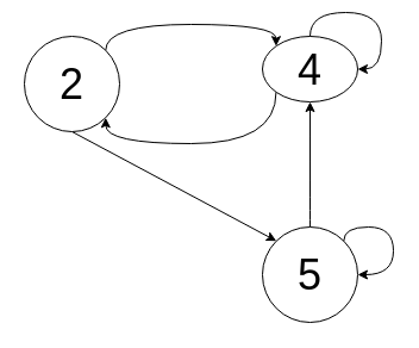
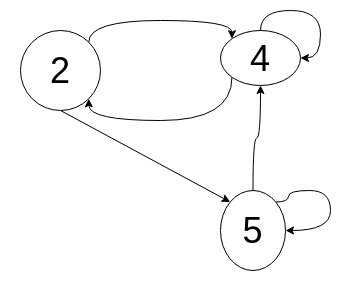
  <mxCell id="0" />
  <mxCell id="1" parent="0" />
  <mxCell id="2" style="edgeStyle=orthogonalEdgeStyle;rounded=0;orthogonalLoop=1;jettySize=auto;html=1;exitX=1;exitY=0;exitDx=0;exitDy=0;entryX=0;entryY=0;entryDx=0;entryDy=0;curved=1;" edge="1" parent="1" source="4" target="6"><mxGeometry relative="1" as="geometry"><Array as="points"><mxPoint x="88" y="20" /><mxPoint x="232" y="20" /></Array></mxGeometry></mxCell>
  <mxCell id="3" style="rounded=0;orthogonalLoop=1;jettySize=auto;html=1;exitX=0.5;exitY=1;exitDx=0;exitDy=0;entryX=0;entryY=0;entryDx=0;entryDy=0;" edge="1" parent="1" source="4" target="8"><mxGeometry relative="1" as="geometry" /></mxCell>
  <mxCell id="4" value="&lt;font style=&quot;font-size: 36px&quot;&gt;2&lt;/font&gt;" style="ellipse;whiteSpace=wrap;html=1;aspect=fixed;" vertex="1" parent="1"><mxGeometry x="20" y="30" width="80" height="80" as="geometry" /></mxCell>
  <mxCell id="5" style="edgeStyle=orthogonalEdgeStyle;rounded=0;orthogonalLoop=1;jettySize=auto;html=1;exitX=0;exitY=1;exitDx=0;exitDy=0;entryX=1;entryY=1;entryDx=0;entryDy=0;curved=1;" edge="1" parent="1" source="6" target="4"><mxGeometry relative="1" as="geometry"><Array as="points"><mxPoint x="232" y="120" /><mxPoint x="88" y="120" /></Array></mxGeometry></mxCell>
  <mxCell id="6" value="&lt;font style=&quot;font-size: 36px&quot;&gt;4&lt;/font&gt;" style="ellipse;whiteSpace=wrap;html=1;aspect=fixed;" vertex="1" parent="1"><mxGeometry x="220" y="30" width="80" height="55" as="geometry" /></mxCell>
  <mxCell id="7" style="edgeStyle=orthogonalEdgeStyle;rounded=0;orthogonalLoop=1;jettySize=auto;html=1;exitX=0.5;exitY=0;exitDx=0;exitDy=0;entryX=0.5;entryY=1;entryDx=0;entryDy=0;curved=1;" edge="1" parent="1" source="8" target="6"><mxGeometry relative="1" as="geometry" /></mxCell>
- <mxCell id="8" value="&lt;font style=&quot;font-size: 36px&quot;&gt;5&lt;/font&gt;" style="ellipse;whiteSpace=wrap;html=1;aspect=fixed;" vertex="1" parent="1"><mxGeometry x="220" y="190" width="80" height="80" as="geometry" /></mxCell>
+ <mxCell id="8" value="&lt;font style=&quot;font-size: 36px&quot;&gt;5&lt;/font&gt;" style="ellipse;whiteSpace=wrap;html=1;aspect=fixed;" vertex="1" parent="1"><mxGeometry x="220" y="190" width="65" height="80" as="geometry" /></mxCell>
  <mxCell id="9" style="edgeStyle=orthogonalEdgeStyle;rounded=0;orthogonalLoop=1;jettySize=auto;html=1;exitX=1;exitY=0;exitDx=0;exitDy=0;entryX=1;entryY=0.5;entryDx=0;entryDy=0;curved=1;" edge="1" parent="1" source="8" target="8"><mxGeometry relative="1" as="geometry"><Array as="points"><mxPoint x="288" y="190" /><mxPoint x="330" y="190" /><mxPoint x="330" y="230" /></Array></mxGeometry></mxCell>
  <mxCell id="10" style="edgeStyle=orthogonalEdgeStyle;rounded=0;orthogonalLoop=1;jettySize=auto;html=1;exitX=0.5;exitY=0;exitDx=0;exitDy=0;entryX=1;entryY=0.5;entryDx=0;entryDy=0;curved=1;" edge="1" parent="1" source="6" target="6"><mxGeometry relative="1" as="geometry" /></mxCell>
